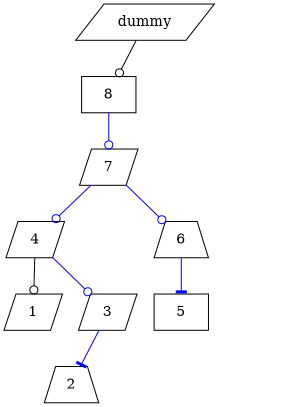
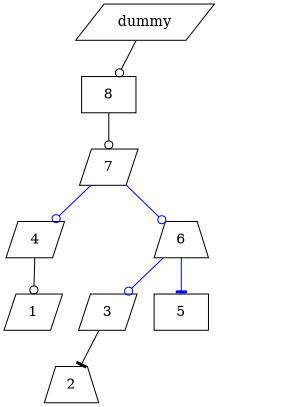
  digraph {
    node [shape=parallelogram]
    edge [arrowhead=odot color=blue]
    8 [shape=box]
    dummy
    x1 [style=invis shape=""]
    7
    4
    1
    3
    x3 [style=invis shape=""]
    6 [shape=trapezium]
    2 [shape=trapezium]
    x2 [style=invis shape=""]
    5 [shape=box]
    x4 [style=invis shape=""]
-   8 -> 7
+   8 -> 7 [color=black]
    dummy -> 8 [color=black]
    dummy -> x1 [style=invis arrowhead="" color=""]
    7 -> 4
    7 -> x3 [style=invis arrowhead="" color=""]
    7 -> 6
    4 -> 1 [color=black]
-   4 -> 3
-   3 -> 2 [arrowhead=tee]
+   6 -> 3
+   3 -> 2 [arrowhead=tee color=black]
    3 -> x2 [style=invis arrowhead="" color=""]
    6 -> 5 [arrowhead=tee]
    6 -> x4 [style=invis arrowhead="" color=""]
  }
